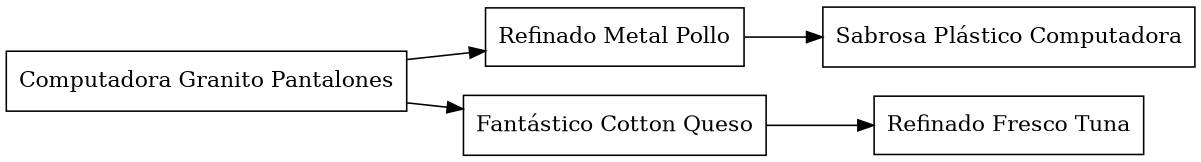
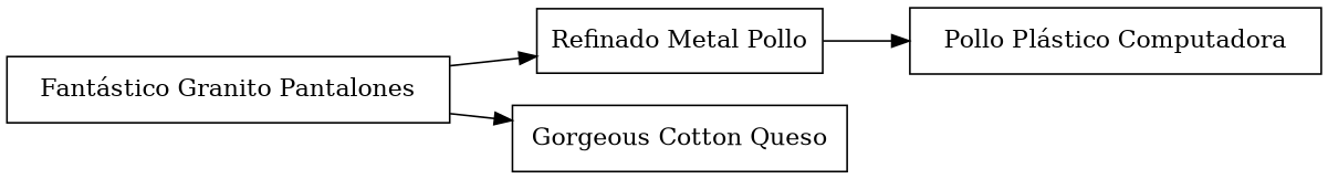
  digraph {
    rankdir=LR
    node [shape=record]
-   n1 [label="Computadora Granito Pantalones"]
+   n1 [label="Fantástico Granito Pantalones"]
    n2 [label="Refinado Metal Pollo"]
-   n3 [label="Fantástico Cotton Queso"]
-   n4 [label="Sabrosa Plástico Computadora"]
-   n5 [label="Refinado Fresco Tuna"]
+   n3 [label="Gorgeous Cotton Queso"]
+   n4 [label="Pollo Plástico Computadora"]
    n1 -> n2
    n1 -> n3
    n2 -> n4
-   n3 -> n5
  }
